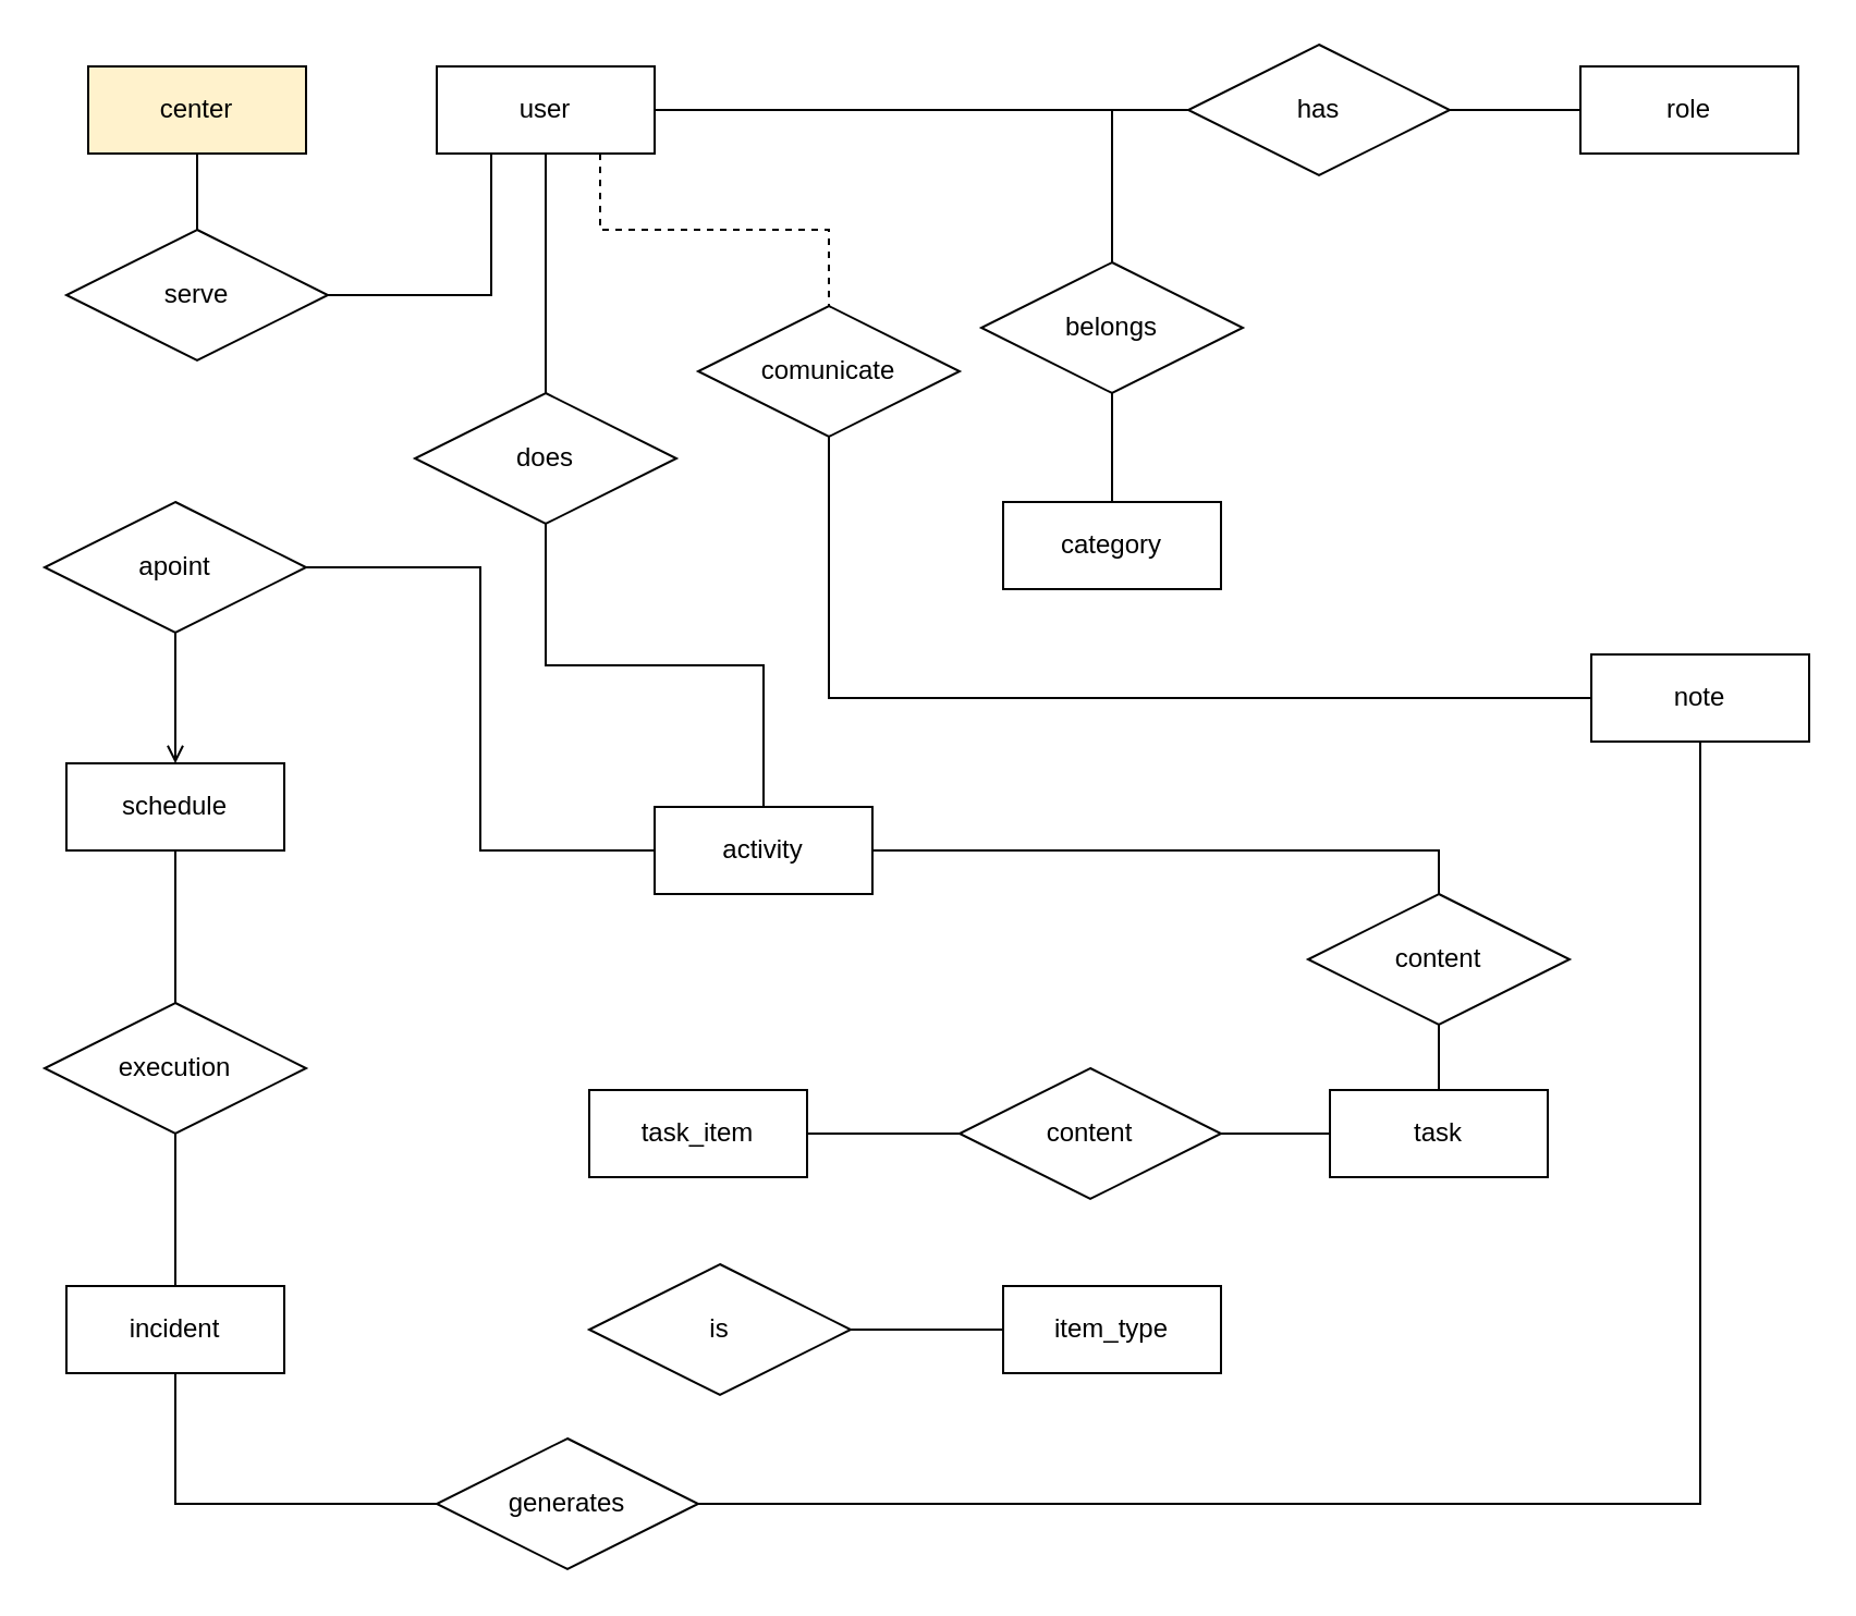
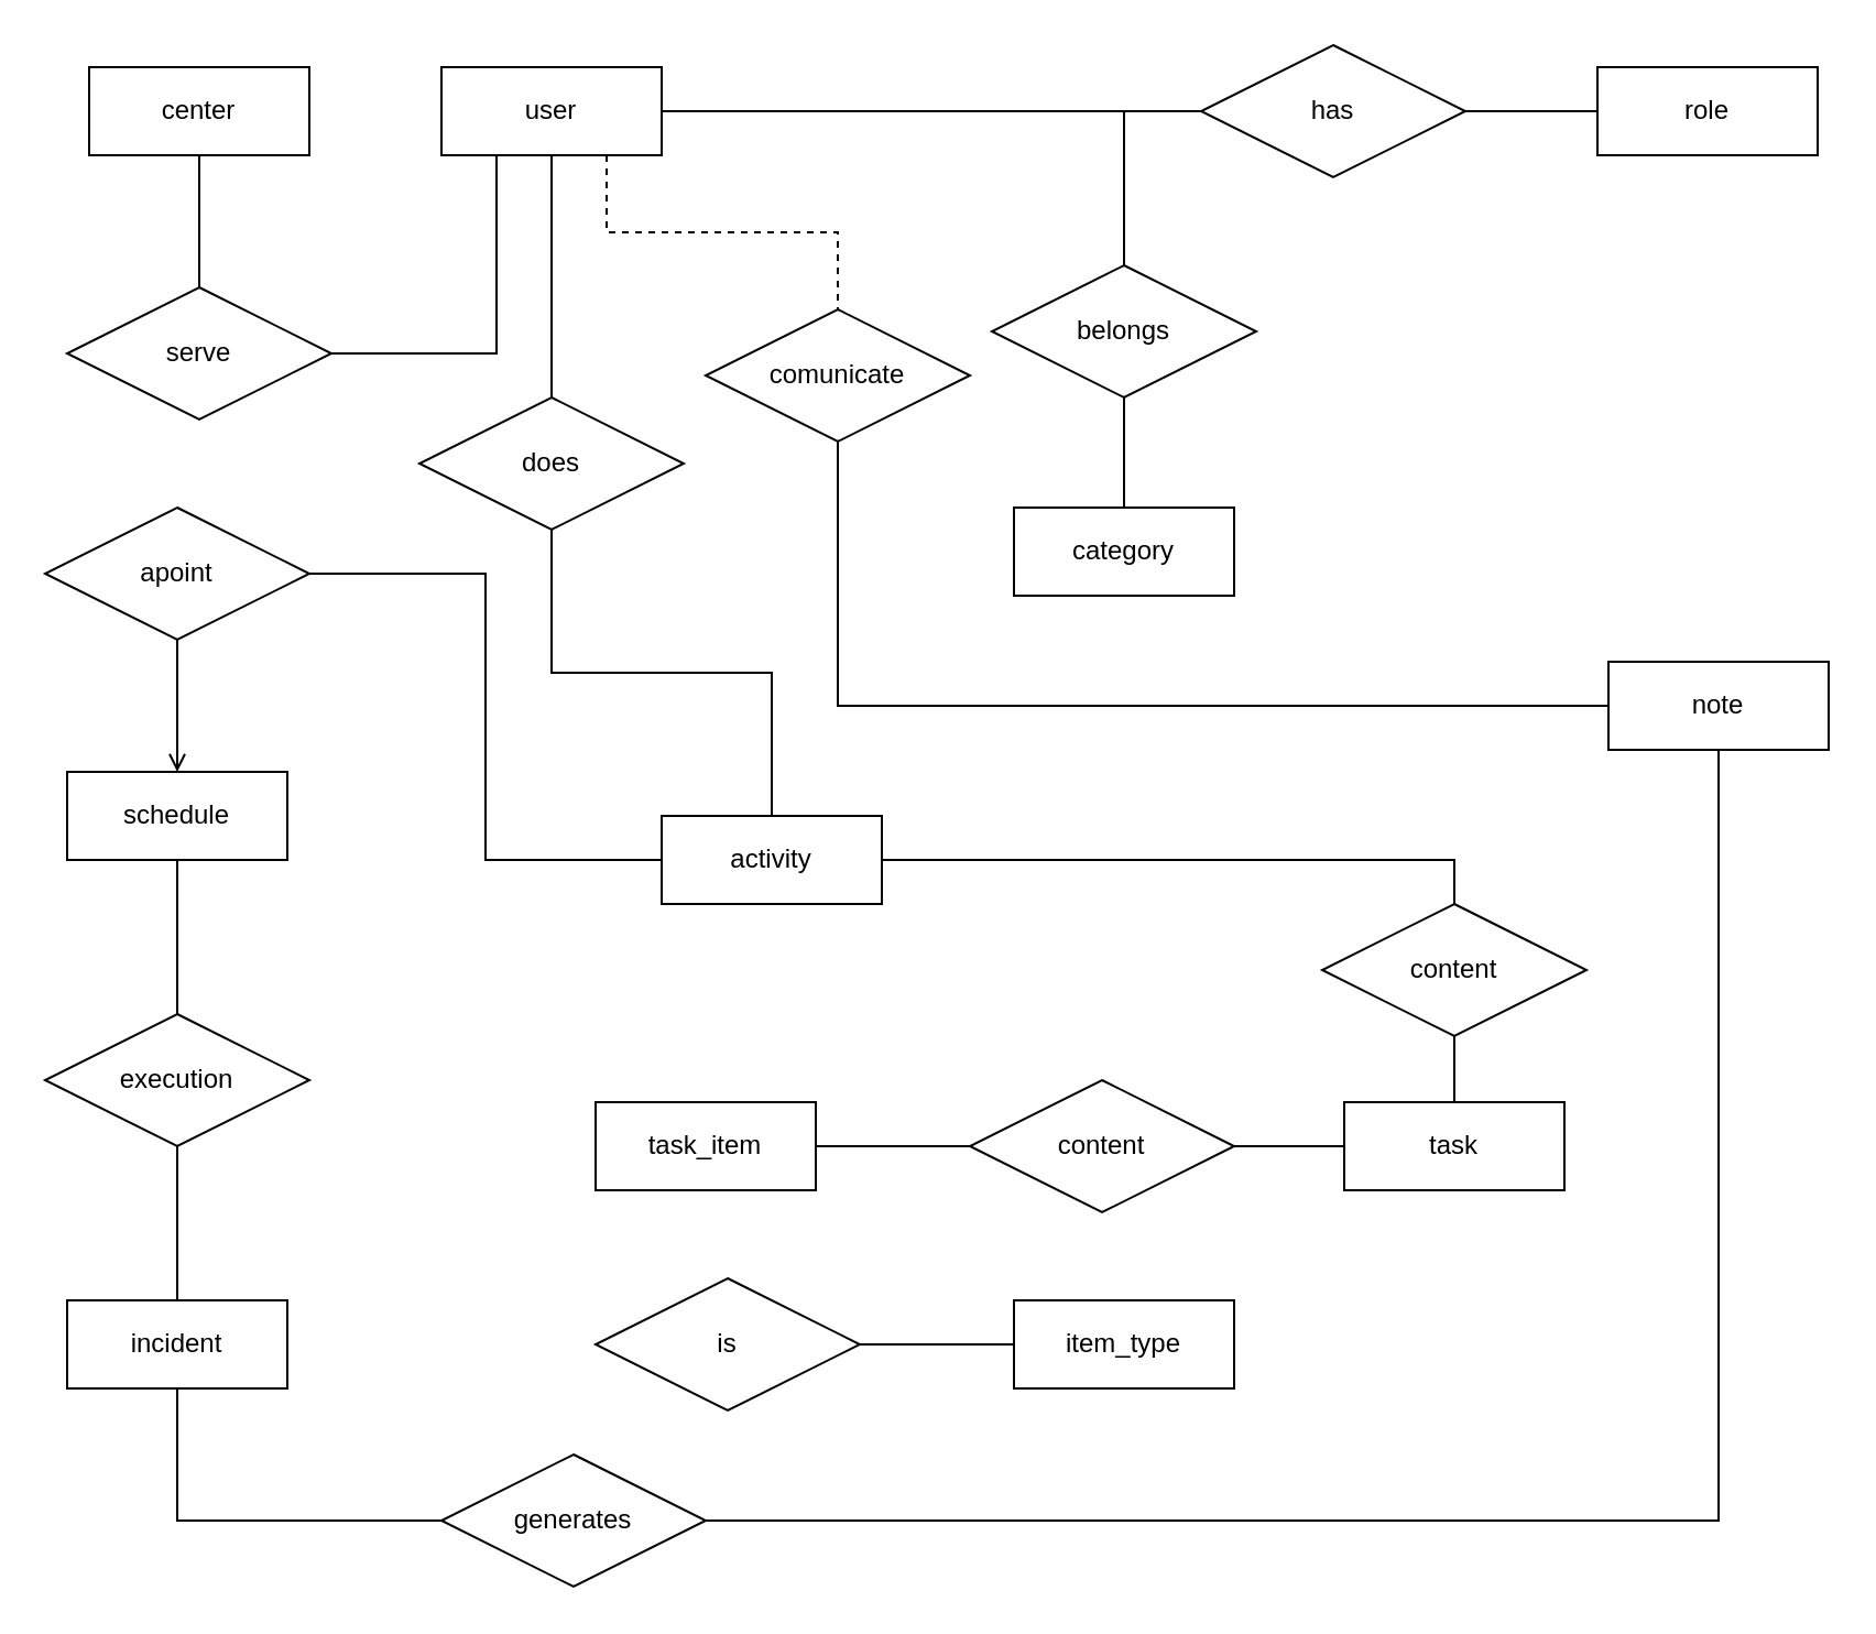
  <mxCell id="0" />
  <mxCell id="1" parent="0" />
  <mxCell id="2" value="task_item" style="whiteSpace=wrap;html=1;align=center;" vertex="1" parent="1"><mxGeometry x="270" y="500" width="100" height="40" as="geometry" /></mxCell>
  <mxCell id="3" style="edgeStyle=orthogonalEdgeStyle;rounded=0;orthogonalLoop=1;jettySize=auto;html=1;exitX=0;exitY=0.5;exitDx=0;exitDy=0;endArrow=none;startFill=0;" edge="1" parent="1" source="5" target="32"><mxGeometry relative="1" as="geometry" /></mxCell>
  <mxCell id="4" value="" style="edgeStyle=orthogonalEdgeStyle;rounded=0;orthogonalLoop=1;jettySize=auto;html=1;endArrow=none;startFill=0;" edge="1" parent="1" source="5"><mxGeometry relative="1" as="geometry"><mxPoint x="530" y="520" as="targetPoint" /></mxGeometry></mxCell>
  <mxCell id="5" value="task" style="whiteSpace=wrap;html=1;align=center;" vertex="1" parent="1"><mxGeometry x="610" y="500" width="100" height="40" as="geometry" /></mxCell>
  <mxCell id="6" style="edgeStyle=orthogonalEdgeStyle;rounded=0;orthogonalLoop=1;jettySize=auto;html=1;exitX=0.5;exitY=1;exitDx=0;exitDy=0;entryX=0;entryY=0.5;entryDx=0;entryDy=0;endArrow=none;startFill=0;" edge="1" parent="1" source="7" target="45"><mxGeometry relative="1" as="geometry" /></mxCell>
  <mxCell id="7" value="incident" style="whiteSpace=wrap;html=1;align=center;" vertex="1" parent="1"><mxGeometry x="30" y="590" width="100" height="40" as="geometry" /></mxCell>
  <mxCell id="8" style="edgeStyle=orthogonalEdgeStyle;rounded=0;orthogonalLoop=1;jettySize=auto;html=1;exitX=0.5;exitY=1;exitDx=0;exitDy=0;entryX=0.5;entryY=0;entryDx=0;entryDy=0;endArrow=none;startFill=0;" edge="1" parent="1" source="9" target="43"><mxGeometry relative="1" as="geometry" /></mxCell>
  <mxCell id="9" value="schedule" style="whiteSpace=wrap;html=1;align=center;" vertex="1" parent="1"><mxGeometry x="30" y="350" width="100" height="40" as="geometry" /></mxCell>
  <mxCell id="10" style="edgeStyle=orthogonalEdgeStyle;rounded=0;orthogonalLoop=1;jettySize=auto;html=1;exitX=1;exitY=0.5;exitDx=0;exitDy=0;entryX=0.5;entryY=0;entryDx=0;entryDy=0;endArrow=none;startFill=0;" edge="1" parent="1" source="11" target="34"><mxGeometry relative="1" as="geometry" /></mxCell>
  <mxCell id="11" value="activity" style="whiteSpace=wrap;html=1;align=center;" vertex="1" parent="1"><mxGeometry x="300" y="370" width="100" height="40" as="geometry" /></mxCell>
  <mxCell id="12" value="category" style="whiteSpace=wrap;html=1;align=center;" vertex="1" parent="1"><mxGeometry x="460" y="230" width="100" height="40" as="geometry" /></mxCell>
  <mxCell id="13" value="role" style="whiteSpace=wrap;html=1;align=center;" vertex="1" parent="1"><mxGeometry x="725" y="30" width="100" height="40" as="geometry" /></mxCell>
  <mxCell id="14" style="edgeStyle=orthogonalEdgeStyle;rounded=0;orthogonalLoop=1;jettySize=auto;html=1;entryX=1;entryY=0.5;entryDx=0;entryDy=0;exitX=0.25;exitY=1;exitDx=0;exitDy=0;endArrow=none;startFill=0;" edge="1" parent="1" source="19" target="24"><mxGeometry relative="1" as="geometry"><mxPoint x="250" y="110" as="sourcePoint" /></mxGeometry></mxCell>
  <mxCell id="15" style="edgeStyle=orthogonalEdgeStyle;rounded=0;orthogonalLoop=1;jettySize=auto;html=1;exitX=1;exitY=0.5;exitDx=0;exitDy=0;entryX=0.5;entryY=0;entryDx=0;entryDy=0;endArrow=none;startFill=0;" edge="1" parent="1" source="19" target="26"><mxGeometry relative="1" as="geometry" /></mxCell>
  <mxCell id="16" style="edgeStyle=orthogonalEdgeStyle;rounded=0;orthogonalLoop=1;jettySize=auto;html=1;exitX=1;exitY=0.5;exitDx=0;exitDy=0;endArrow=none;startFill=0;" edge="1" parent="1" source="19" target="28"><mxGeometry relative="1" as="geometry" /></mxCell>
  <mxCell id="17" style="edgeStyle=orthogonalEdgeStyle;rounded=0;orthogonalLoop=1;jettySize=auto;html=1;exitX=0.5;exitY=1;exitDx=0;exitDy=0;endArrow=none;startFill=0;" edge="1" parent="1" source="19" target="30"><mxGeometry relative="1" as="geometry" /></mxCell>
  <mxCell id="18" style="edgeStyle=orthogonalEdgeStyle;rounded=0;orthogonalLoop=1;jettySize=auto;html=1;exitX=0.75;exitY=1;exitDx=0;exitDy=0;entryX=0.5;entryY=0;entryDx=0;entryDy=0;endArrow=none;startFill=0;dashed=1;" edge="1" parent="1" source="19" target="41"><mxGeometry relative="1" as="geometry" /></mxCell>
  <mxCell id="19" value="user" style="whiteSpace=wrap;html=1;align=center;" vertex="1" parent="1"><mxGeometry x="200" y="30" width="100" height="40" as="geometry" /></mxCell>
  <mxCell id="20" style="edgeStyle=orthogonalEdgeStyle;rounded=0;orthogonalLoop=1;jettySize=auto;html=1;exitX=0.5;exitY=1;exitDx=0;exitDy=0;endArrow=none;startFill=0;" edge="1" parent="1" source="21" target="24"><mxGeometry relative="1" as="geometry" /></mxCell>
- <mxCell id="21" value="center" style="whiteSpace=wrap;html=1;align=center;fillColor=#fff2cc;" vertex="1" parent="1"><mxGeometry x="40" y="30" width="100" height="40" as="geometry" /></mxCell>
+ <mxCell id="21" value="center" style="whiteSpace=wrap;html=1;align=center;" vertex="1" parent="1"><mxGeometry x="40" y="30" width="100" height="40" as="geometry" /></mxCell>
  <mxCell id="22" value="note" style="whiteSpace=wrap;html=1;align=center;" vertex="1" parent="1"><mxGeometry x="730" y="300" width="100" height="40" as="geometry" /></mxCell>
  <mxCell id="23" value="item_type" style="whiteSpace=wrap;html=1;align=center;" vertex="1" parent="1"><mxGeometry x="460" y="590" width="100" height="40" as="geometry" /></mxCell>
- <mxCell id="24" value="serve" style="shape=rhombus;perimeter=rhombusPerimeter;whiteSpace=wrap;html=1;align=center;" vertex="1" parent="1"><mxGeometry x="30" y="105" width="120" height="60" as="geometry" /></mxCell>
+ <mxCell id="24" value="serve" style="shape=rhombus;perimeter=rhombusPerimeter;whiteSpace=wrap;html=1;align=center;" vertex="1" parent="1"><mxGeometry x="30" y="130" width="120" height="60" as="geometry" /></mxCell>
  <mxCell id="25" style="edgeStyle=orthogonalEdgeStyle;rounded=0;orthogonalLoop=1;jettySize=auto;html=1;exitX=0.5;exitY=1;exitDx=0;exitDy=0;entryX=0.5;entryY=0;entryDx=0;entryDy=0;endArrow=none;startFill=0;" edge="1" parent="1" source="26" target="12"><mxGeometry relative="1" as="geometry" /></mxCell>
  <mxCell id="26" value="belongs" style="shape=rhombus;perimeter=rhombusPerimeter;whiteSpace=wrap;html=1;align=center;" vertex="1" parent="1"><mxGeometry x="450" y="120" width="120" height="60" as="geometry" /></mxCell>
  <mxCell id="27" style="edgeStyle=orthogonalEdgeStyle;rounded=0;orthogonalLoop=1;jettySize=auto;html=1;exitX=1;exitY=0.5;exitDx=0;exitDy=0;endArrow=none;startFill=0;" edge="1" parent="1" source="28" target="13"><mxGeometry relative="1" as="geometry" /></mxCell>
  <mxCell id="28" value="has" style="shape=rhombus;perimeter=rhombusPerimeter;whiteSpace=wrap;html=1;align=center;" vertex="1" parent="1"><mxGeometry x="545" y="20" width="120" height="60" as="geometry" /></mxCell>
  <mxCell id="29" style="edgeStyle=orthogonalEdgeStyle;rounded=0;orthogonalLoop=1;jettySize=auto;html=1;exitX=0.5;exitY=1;exitDx=0;exitDy=0;endArrow=none;startFill=0;" edge="1" parent="1" source="30" target="11"><mxGeometry relative="1" as="geometry" /></mxCell>
  <mxCell id="30" value="does" style="shape=rhombus;perimeter=rhombusPerimeter;whiteSpace=wrap;html=1;align=center;" vertex="1" parent="1"><mxGeometry x="190" y="180" width="120" height="60" as="geometry" /></mxCell>
  <mxCell id="31" style="edgeStyle=orthogonalEdgeStyle;rounded=0;orthogonalLoop=1;jettySize=auto;html=1;exitX=0;exitY=0.5;exitDx=0;exitDy=0;endArrow=none;startFill=0;" edge="1" parent="1" source="32" target="2"><mxGeometry relative="1" as="geometry"><mxPoint x="420" y="540" as="sourcePoint" /></mxGeometry></mxCell>
  <mxCell id="32" value="content" style="shape=rhombus;perimeter=rhombusPerimeter;whiteSpace=wrap;html=1;align=center;" vertex="1" parent="1"><mxGeometry x="440" y="490" width="120" height="60" as="geometry" /></mxCell>
  <mxCell id="33" style="edgeStyle=orthogonalEdgeStyle;rounded=0;orthogonalLoop=1;jettySize=auto;html=1;exitX=0.5;exitY=1;exitDx=0;exitDy=0;endArrow=none;startFill=0;" edge="1" parent="1" source="34" target="5"><mxGeometry relative="1" as="geometry" /></mxCell>
  <mxCell id="34" value="content" style="shape=rhombus;perimeter=rhombusPerimeter;whiteSpace=wrap;html=1;align=center;" vertex="1" parent="1"><mxGeometry x="600" y="410" width="120" height="60" as="geometry" /></mxCell>
  <mxCell id="35" style="edgeStyle=orthogonalEdgeStyle;rounded=0;orthogonalLoop=1;jettySize=auto;html=1;exitX=1;exitY=0.5;exitDx=0;exitDy=0;entryX=0;entryY=0.5;entryDx=0;entryDy=0;endArrow=none;startFill=0;" edge="1" parent="1" source="36" target="23"><mxGeometry relative="1" as="geometry" /></mxCell>
  <mxCell id="36" value="is" style="shape=rhombus;perimeter=rhombusPerimeter;whiteSpace=wrap;html=1;align=center;" vertex="1" parent="1"><mxGeometry x="270" y="580" width="120" height="60" as="geometry" /></mxCell>
  <mxCell id="37" style="edgeStyle=orthogonalEdgeStyle;rounded=0;orthogonalLoop=1;jettySize=auto;html=1;exitX=1;exitY=0.5;exitDx=0;exitDy=0;entryX=0;entryY=0.5;entryDx=0;entryDy=0;endArrow=none;startFill=0;" edge="1" parent="1" source="39" target="11"><mxGeometry relative="1" as="geometry" /></mxCell>
  <mxCell id="38" style="edgeStyle=orthogonalEdgeStyle;rounded=0;orthogonalLoop=1;jettySize=auto;html=1;exitX=0.5;exitY=1;exitDx=0;exitDy=0;endArrow=open;startFill=0;" edge="1" parent="1" source="39" target="9"><mxGeometry relative="1" as="geometry" /></mxCell>
  <mxCell id="39" value="apoint" style="shape=rhombus;perimeter=rhombusPerimeter;whiteSpace=wrap;html=1;align=center;" vertex="1" parent="1"><mxGeometry x="20" y="230" width="120" height="60" as="geometry" /></mxCell>
  <mxCell id="40" style="edgeStyle=orthogonalEdgeStyle;rounded=0;orthogonalLoop=1;jettySize=auto;html=1;exitX=0.5;exitY=1;exitDx=0;exitDy=0;entryX=0;entryY=0.5;entryDx=0;entryDy=0;endArrow=none;startFill=0;" edge="1" parent="1" source="41" target="22"><mxGeometry relative="1" as="geometry" /></mxCell>
  <mxCell id="41" value="comunicate" style="shape=rhombus;perimeter=rhombusPerimeter;whiteSpace=wrap;html=1;align=center;" vertex="1" parent="1"><mxGeometry x="320" y="140" width="120" height="60" as="geometry" /></mxCell>
  <mxCell id="42" style="edgeStyle=orthogonalEdgeStyle;rounded=0;orthogonalLoop=1;jettySize=auto;html=1;exitX=0.5;exitY=1;exitDx=0;exitDy=0;entryX=0.5;entryY=0;entryDx=0;entryDy=0;endArrow=none;startFill=0;" edge="1" parent="1" source="43" target="7"><mxGeometry relative="1" as="geometry"><mxPoint x="80" y="570" as="targetPoint" /></mxGeometry></mxCell>
  <mxCell id="43" value="execution" style="shape=rhombus;perimeter=rhombusPerimeter;whiteSpace=wrap;html=1;align=center;" vertex="1" parent="1"><mxGeometry x="20" y="460" width="120" height="60" as="geometry" /></mxCell>
  <mxCell id="44" style="edgeStyle=orthogonalEdgeStyle;rounded=0;orthogonalLoop=1;jettySize=auto;html=1;exitX=1;exitY=0.5;exitDx=0;exitDy=0;entryX=0.5;entryY=1;entryDx=0;entryDy=0;endArrow=none;startFill=0;" edge="1" parent="1" source="45" target="22"><mxGeometry relative="1" as="geometry" /></mxCell>
  <mxCell id="45" value="generates" style="shape=rhombus;perimeter=rhombusPerimeter;whiteSpace=wrap;html=1;align=center;" vertex="1" parent="1"><mxGeometry x="200" y="660" width="120" height="60" as="geometry" /></mxCell>
